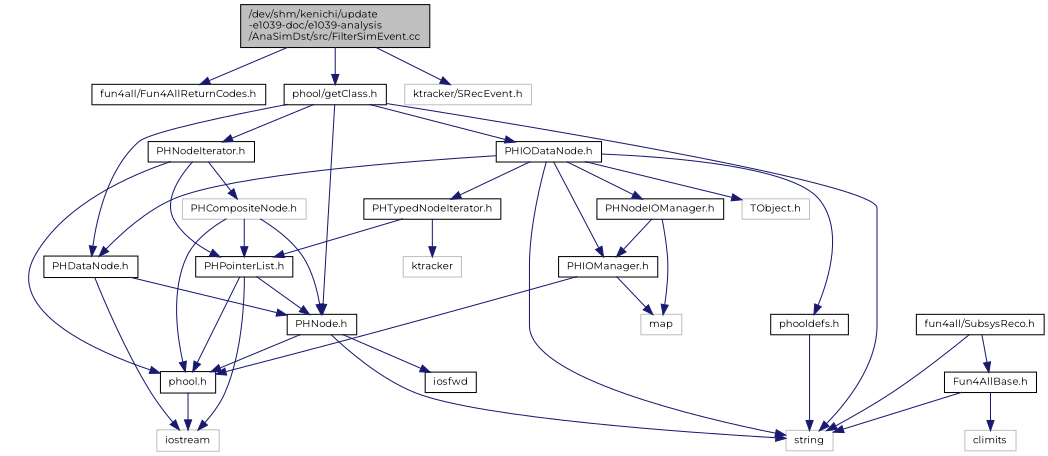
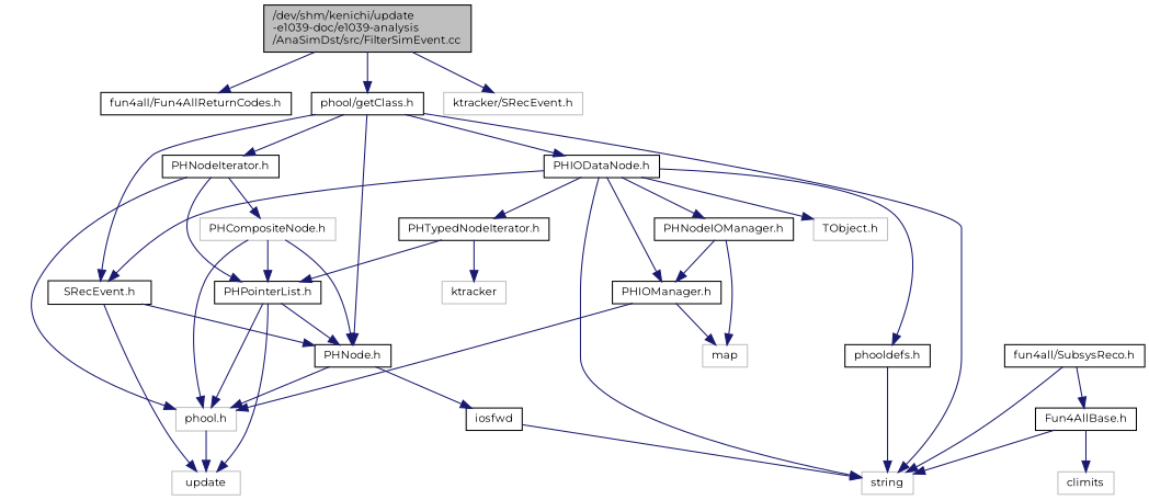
  digraph {
    fontname=Montserrat
    node [color=black fontname=Montserrat fontsize=10 shape=record]
    edge [color=midnightblue fontname=Montserrat fontsize=10 labelfontname=FreeSans labelfontsize=10 style=solid]
    n1 [fillcolor=grey75 fontcolor=black height=0.2 label="/dev/shm/kenichi/update\l-e1039-doc/e1039-analysis\l/AnaSimDst/src/FilterSimEvent.cc" style=filled width=0.4]
    n2 [height=0.2 label="fun4all/Fun4AllReturnCodes.h" width=0.4]
    n3 [height=0.2 label="phool/getClass.h" width=0.4]
    n4 [color=grey75 height=0.2 label="ktracker/SRecEvent.h" width=0.4]
    n5 [height=0.2 label="PHNodeIterator.h" width=0.4]
    n6 [height=0.2 label="PHNode.h" width=0.4]
    n7 [color=grey75 height=0.2 label=string width=0.4]
    n8 [height=0.2 label="PHIODataNode.h" width=0.4]
-   n9 [height=0.2 label="PHDataNode.h" width=0.4]
-   n10 [height=0.2 label="phool.h" width=0.4]
+   n9 [height=0.2 label="SRecEvent.h" width=0.4]
+   n10 [color=grey75 height=0.2 label="phool.h" width=0.4]
    n11 [color=grey75 height=0.2 label="PHCompositeNode.h" width=0.4]
    n12 [height=0.2 label="PHPointerList.h" width=0.4]
    n13 [height=0.2 label=iosfwd width=0.4]
    n14 [color=grey75 height=0.2 label="TObject.h" width=0.4]
    n15 [height=0.2 label="PHIOManager.h" width=0.4]
    n16 [height=0.2 label="PHNodeIOManager.h" width=0.4]
    n17 [height=0.2 label="PHTypedNodeIterator.h" width=0.4]
    n18 [height=0.2 label="phooldefs.h" width=0.4]
-   n19 [color=grey75 height=0.2 label=iostream width=0.4]
+   n19 [color=grey75 height=0.2 label=update width=0.4]
    n20 [color=grey75 height=0.2 label=map width=0.4]
    n21 [color=grey75 height=0.2 label=ktracker width=0.4]
    n22 [height=0.2 label="fun4all/SubsysReco.h" width=0.4]
    n23 [height=0.2 label="Fun4AllBase.h" width=0.4]
    n24 [color=grey75 height=0.2 label=climits width=0.4]
    n1 -> n2
    n1 -> n3
    n1 -> n4
    n3 -> n5
    n3 -> n6
    n3 -> n7
    n3 -> n8
    n3 -> n9
    n5 -> n10
    n5 -> n11
    n5 -> n12
-   n6 -> n7
+   n13 -> n7
    n6 -> n10
    n6 -> n13
    n8 -> n7
    n8 -> n9
    n8 -> n14
    n8 -> n15
    n8 -> n16
    n8 -> n17
    n8 -> n18
    n9 -> n6
    n9 -> n19
    n10 -> n19
    n11 -> n6
    n11 -> n10
    n11 -> n12
    n12 -> n6
    n12 -> n10
    n12 -> n19
    n15 -> n10
    n15 -> n20
    n16 -> n15
    n16 -> n20
    n17 -> n12
    n17 -> n21
    n18 -> n7
    n22 -> n7
    n22 -> n23
    n23 -> n7
    n23 -> n24
  }
